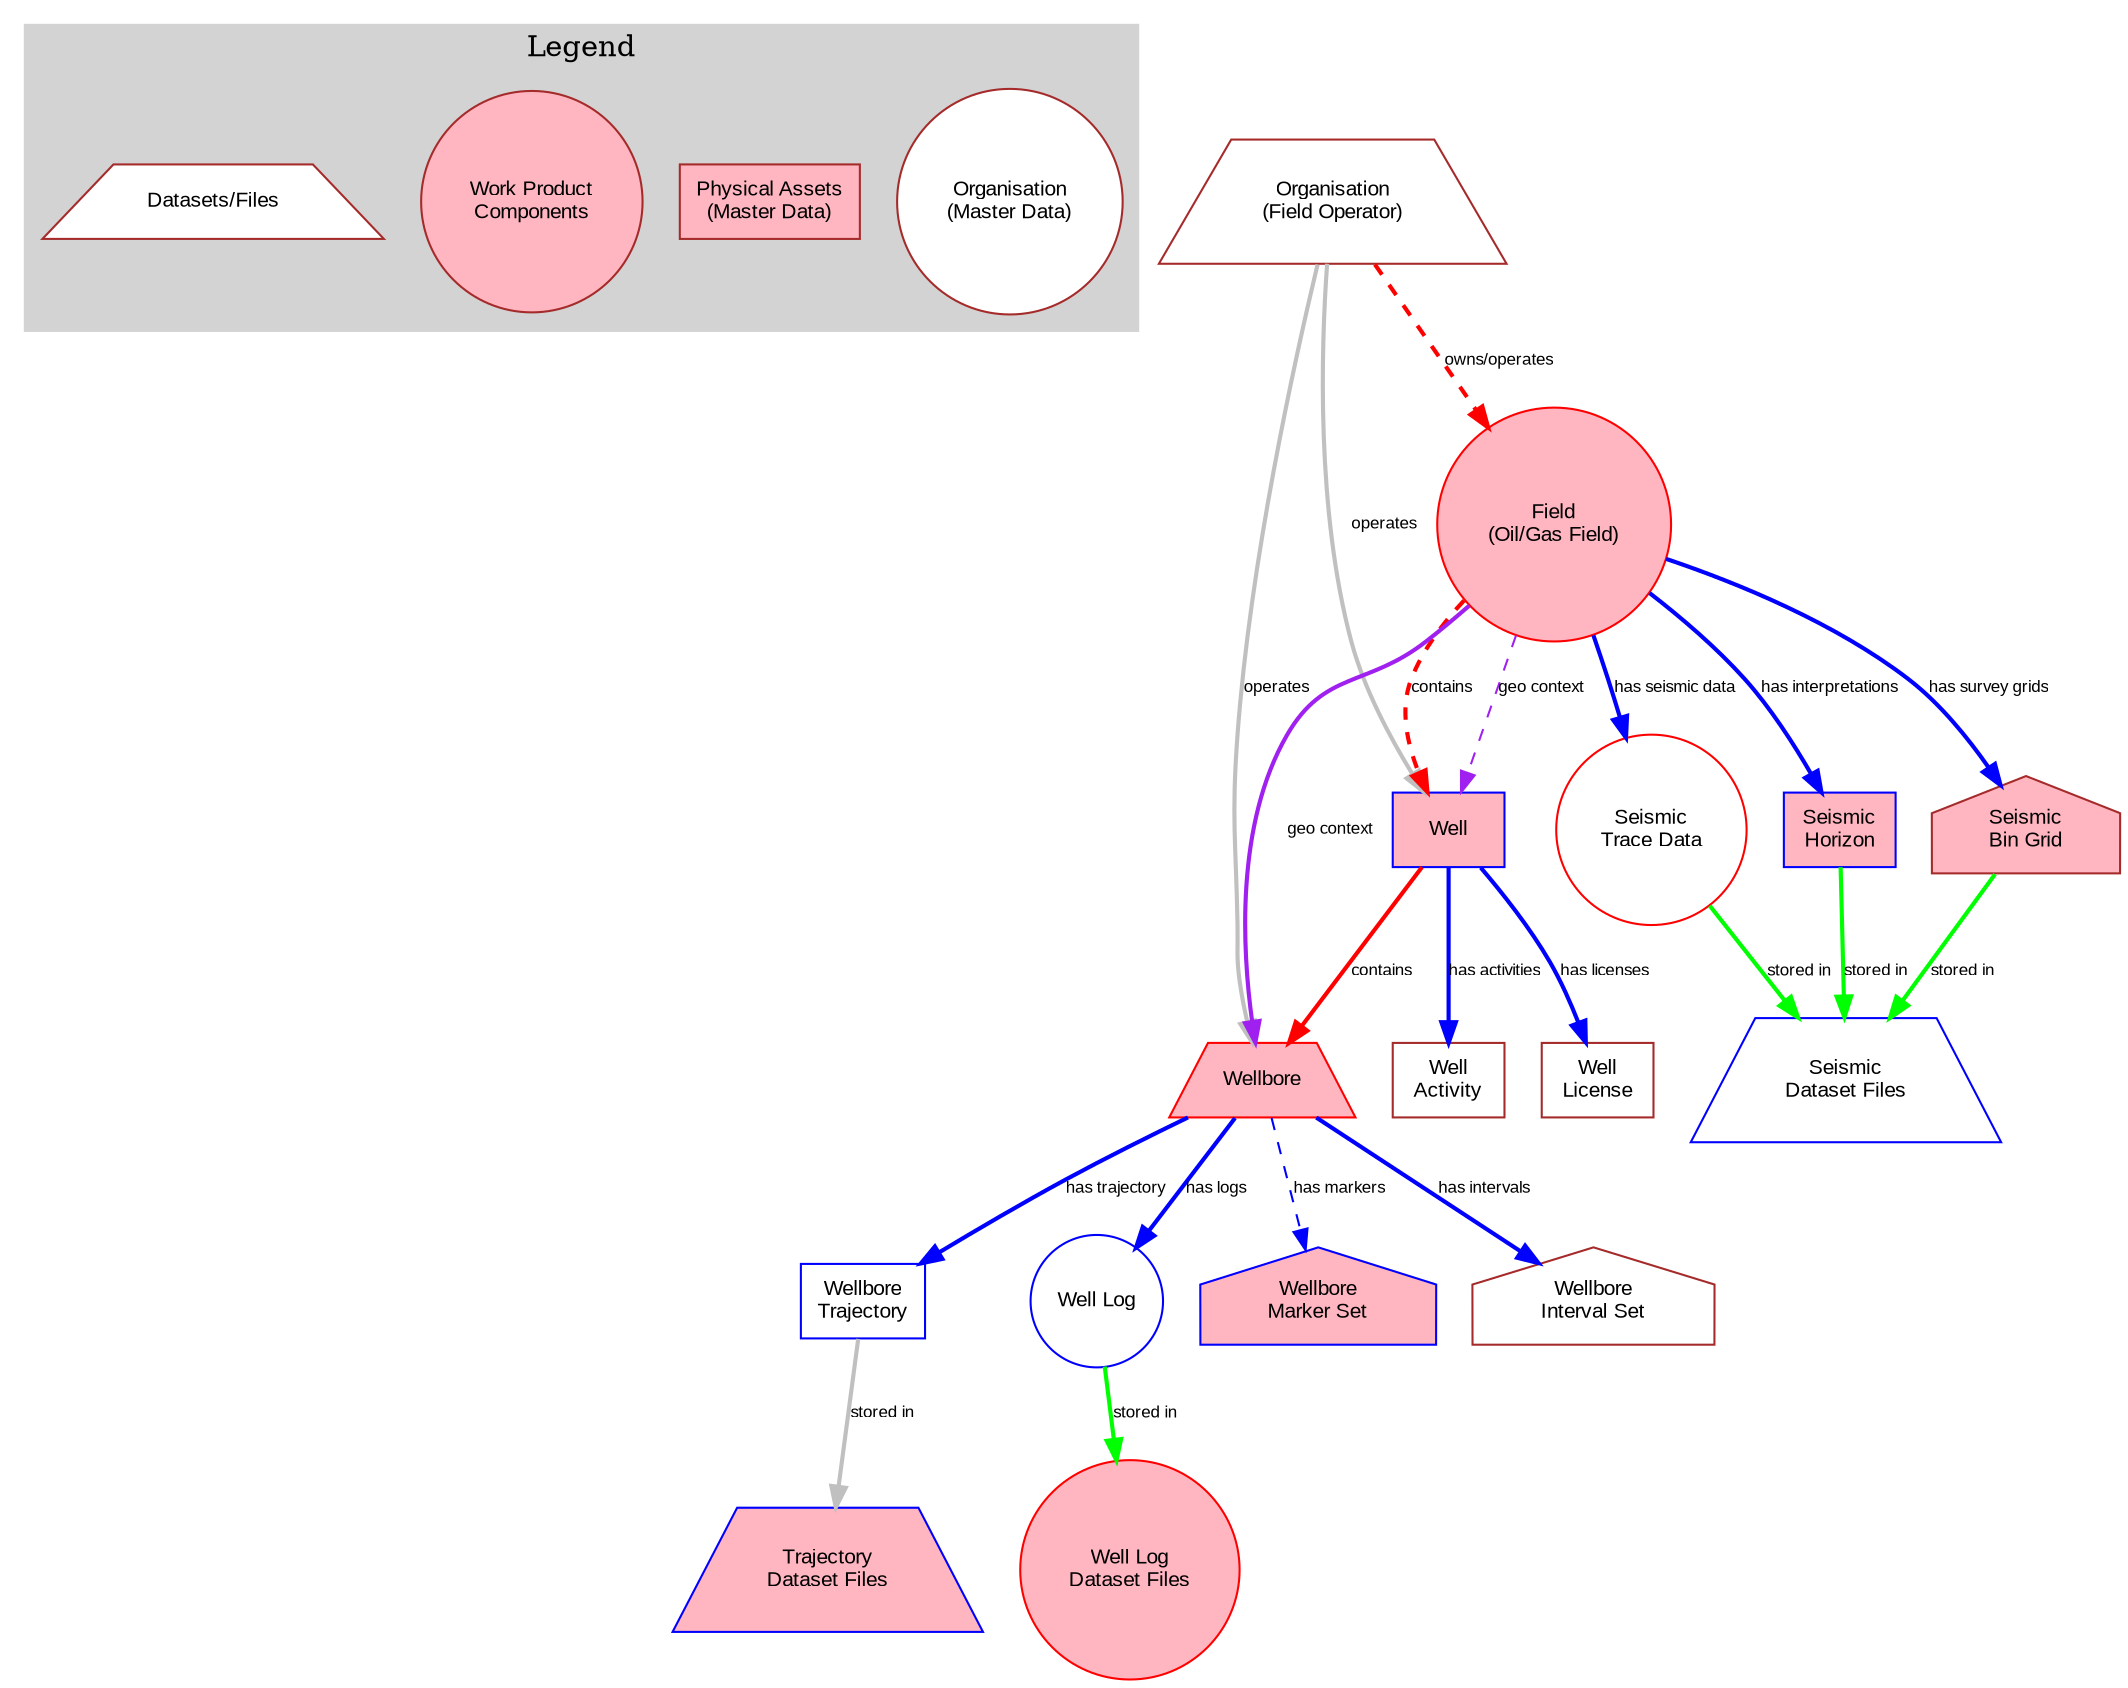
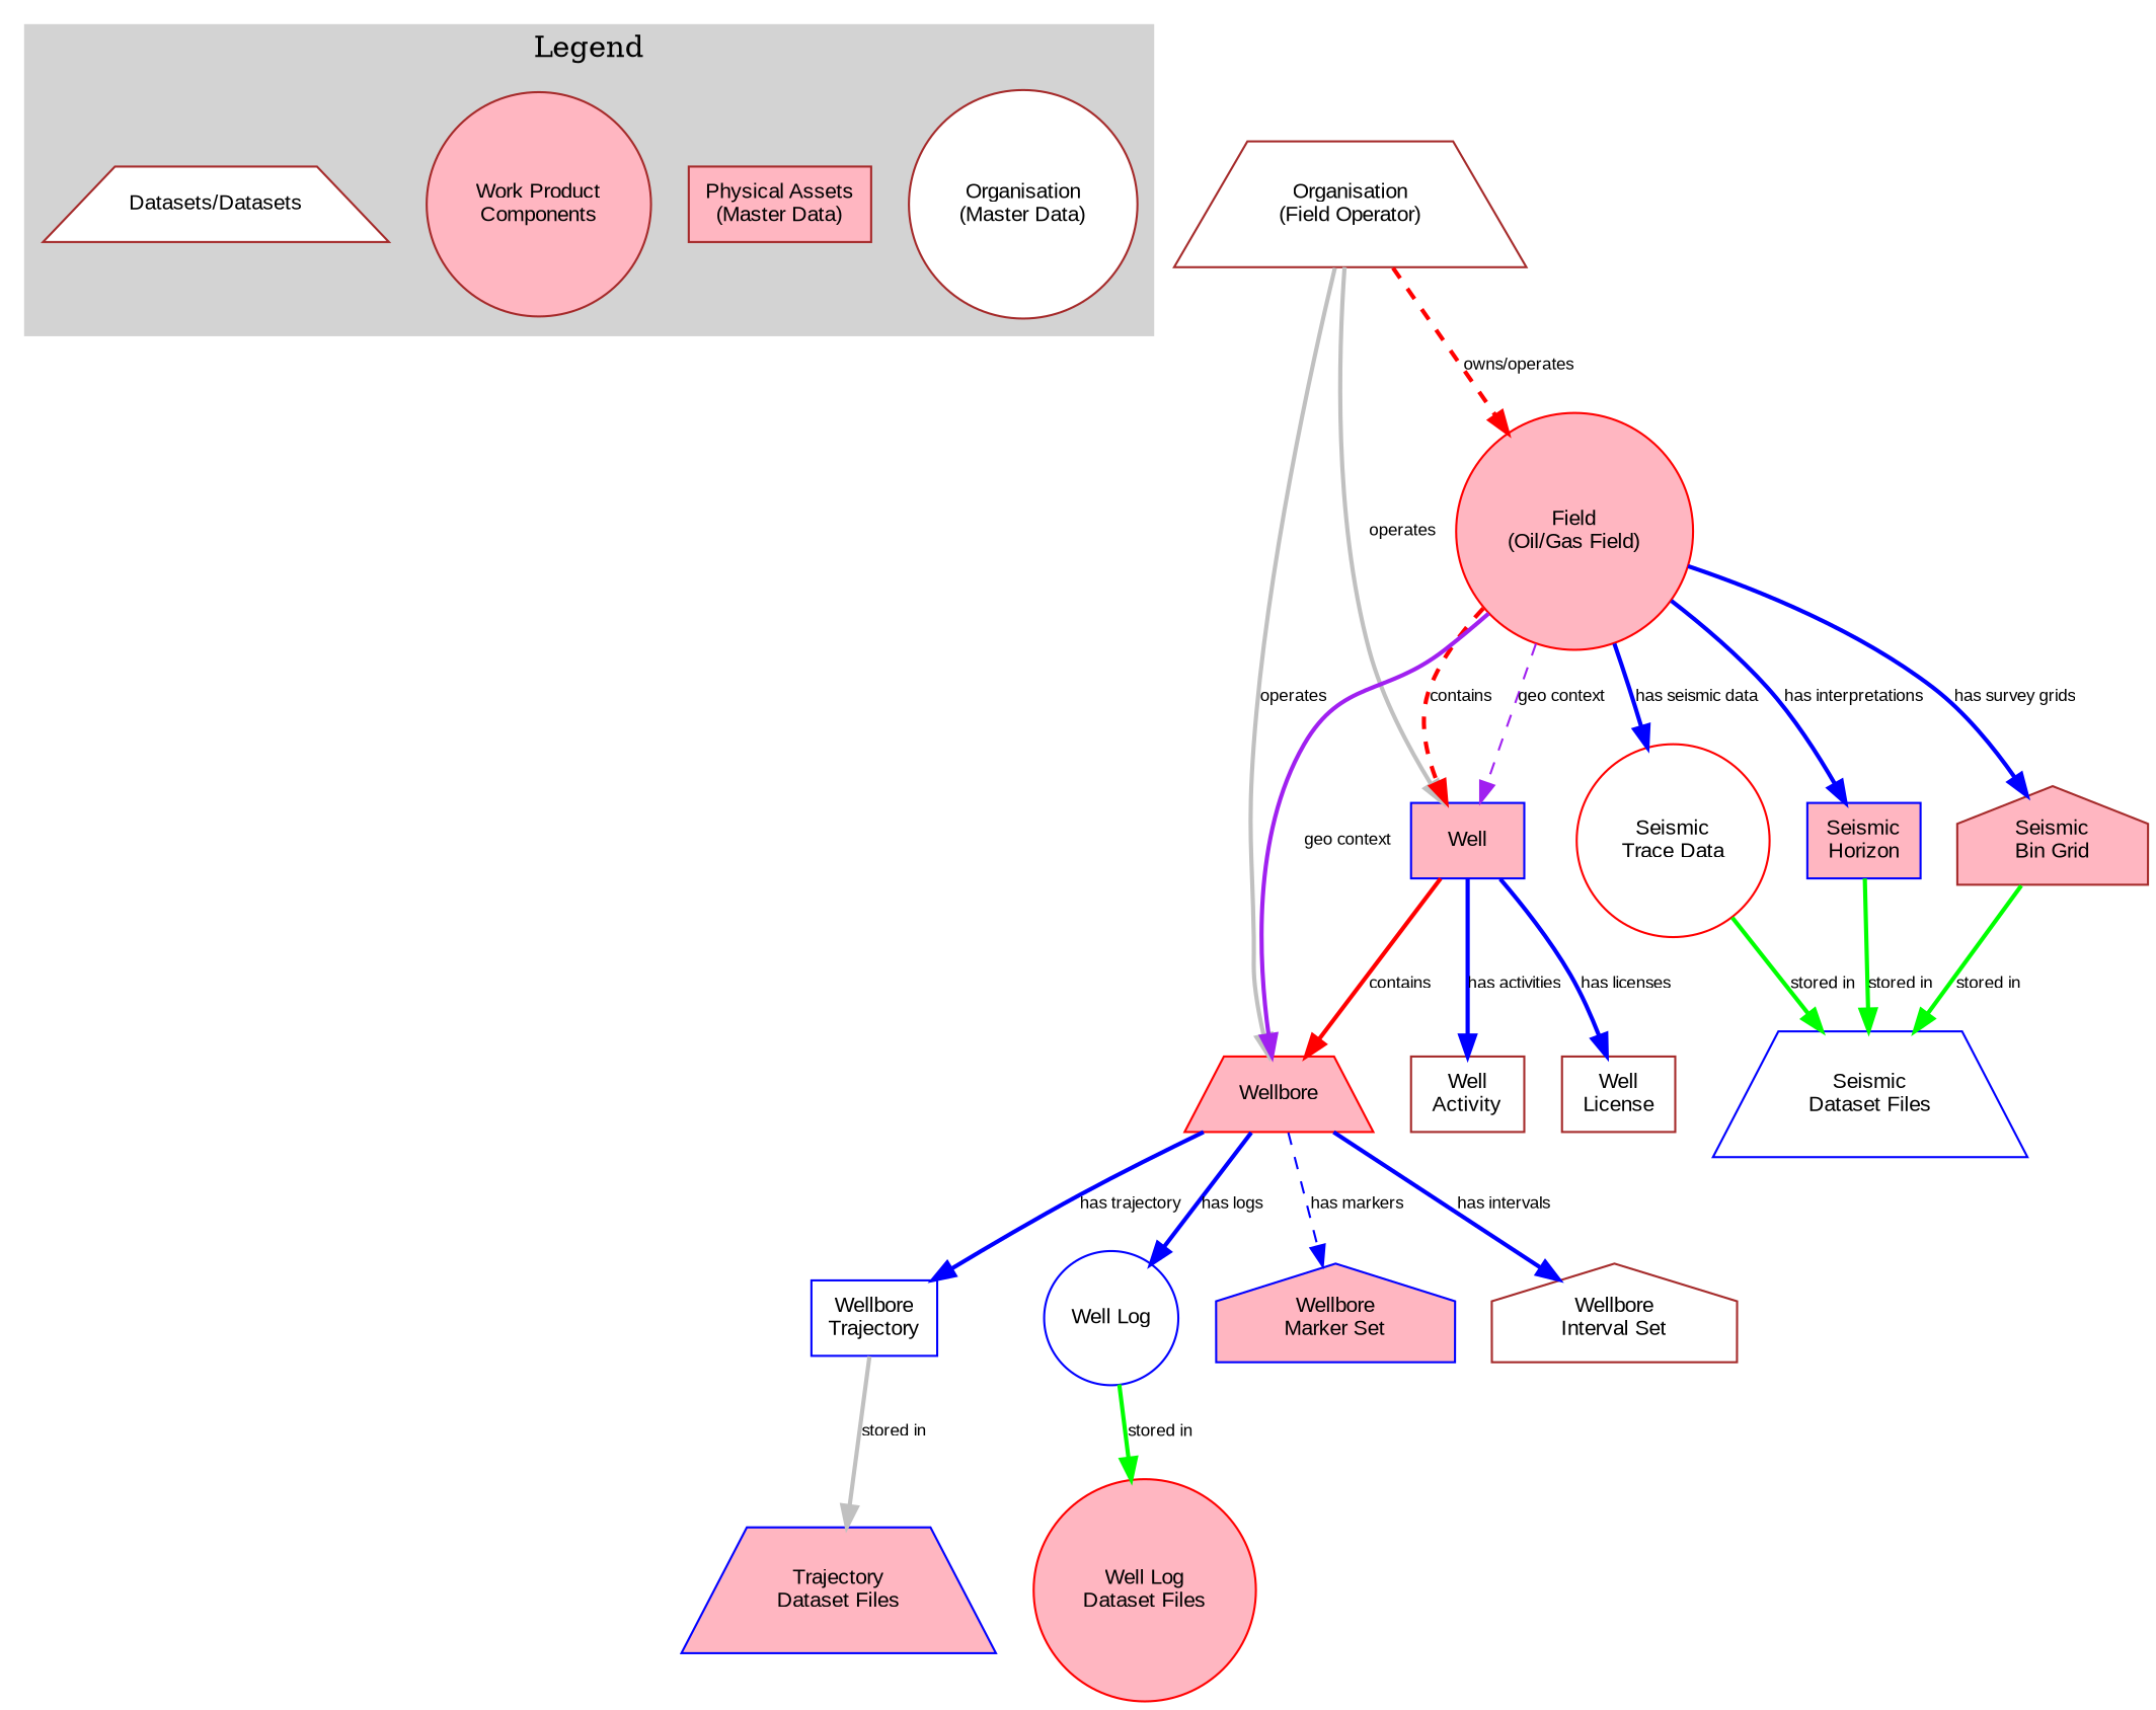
  digraph {
    rankdir=TB
    node [color=brown fillcolor=white fontname=Arial fontsize=10 shape=circle style=filled]
    edge [color=blue fontname=Arial fontsize=8 style=bold]
    n1 [label="Organisation\n(Master Data)"]
    n2 [fillcolor=lightpink label="Physical Assets\n(Master Data)" shape=box]
    n3 [fillcolor=lightpink label="Work Product\nComponents"]
-   n4 [label="Datasets/Files" shape=trapezium]
+   n4 [label="Datasets/Datasets" shape=trapezium]
    n5 [label="Organisation\n(Field Operator)" shape=trapezium]
    n6 [color=red fillcolor=lightpink label="Field\n(Oil/Gas Field)"]
    n7 [color=blue fillcolor=lightpink label=Well shape=box]
    n8 [color=red fillcolor=lightpink label=Wellbore shape=trapezium]
    n9 [color=red label="Seismic\nTrace Data"]
    n10 [color=blue fillcolor=lightpink label="Seismic\nHorizon" shape=box]
    n11 [fillcolor=lightpink label="Seismic\nBin Grid" shape=house]
    n12 [label="Well\nActivity" shape=box]
    n13 [label="Well\nLicense" shape=box]
    n14 [color=blue label="Wellbore\nTrajectory" shape=box]
    n15 [color=blue label="Well Log"]
    n16 [color=blue fillcolor=lightpink label="Wellbore\nMarker Set" shape=house]
    n17 [label="Wellbore\nInterval Set" shape=house]
    n18 [color=blue label="Seismic\nDataset Files" shape=trapezium]
    n19 [color=blue fillcolor=lightpink label="Trajectory\nDataset Files" shape=trapezium]
    n20 [color=red fillcolor=lightpink label="Well Log\nDataset Files"]
    subgraph cluster_1 {
      color=lightgrey
      label=Legend
      style=filled
      n1
      n2
      n3
      n4
    }
    n5 -> n6 [color=red label="owns/operates" penwidth=2 style=dashed]
    n5 -> n7 [color=gray label=operates]
    n5 -> n8 [color=gray label=operates]
    n6 -> n7 [color=red label=contains penwidth=2 style=dashed]
    n6 -> n7 [color=purple label="geo context" style=dashed]
    n6 -> n8 [color=purple label="geo context"]
    n6 -> n9 [label="has seismic data"]
    n6 -> n10 [label="has interpretations"]
    n6 -> n11 [label="has survey grids"]
    n7 -> n8 [color=red label=contains penwidth=2]
    n7 -> n12 [label="has activities"]
    n7 -> n13 [label="has licenses"]
    n8 -> n14 [label="has trajectory"]
    n8 -> n15 [label="has logs"]
    n8 -> n16 [label="has markers" style=dashed]
    n8 -> n17 [label="has intervals"]
    n9 -> n18 [color=green label="stored in"]
    n10 -> n18 [color=green label="stored in"]
    n11 -> n18 [color=green label="stored in"]
    n14 -> n19 [color=gray label="stored in"]
    n15 -> n20 [color=green label="stored in"]
  }
